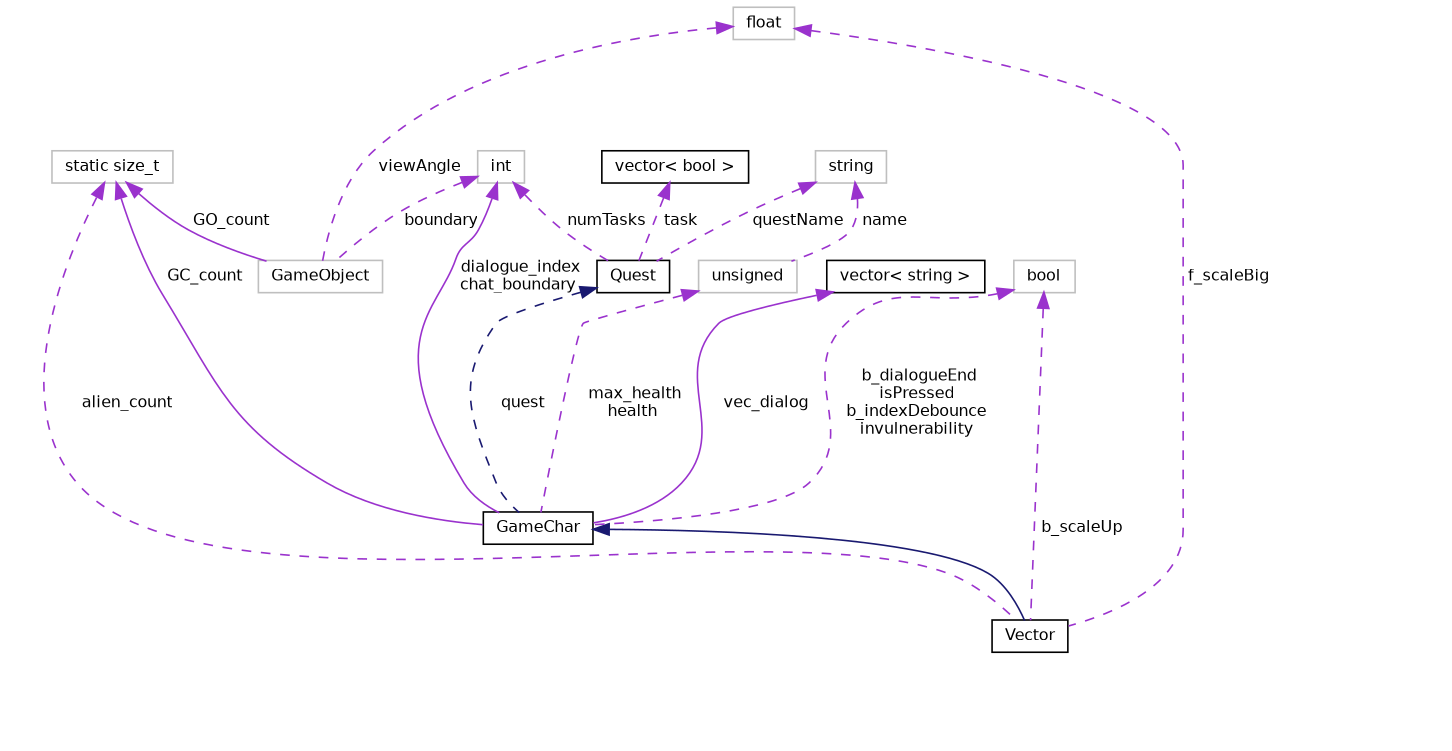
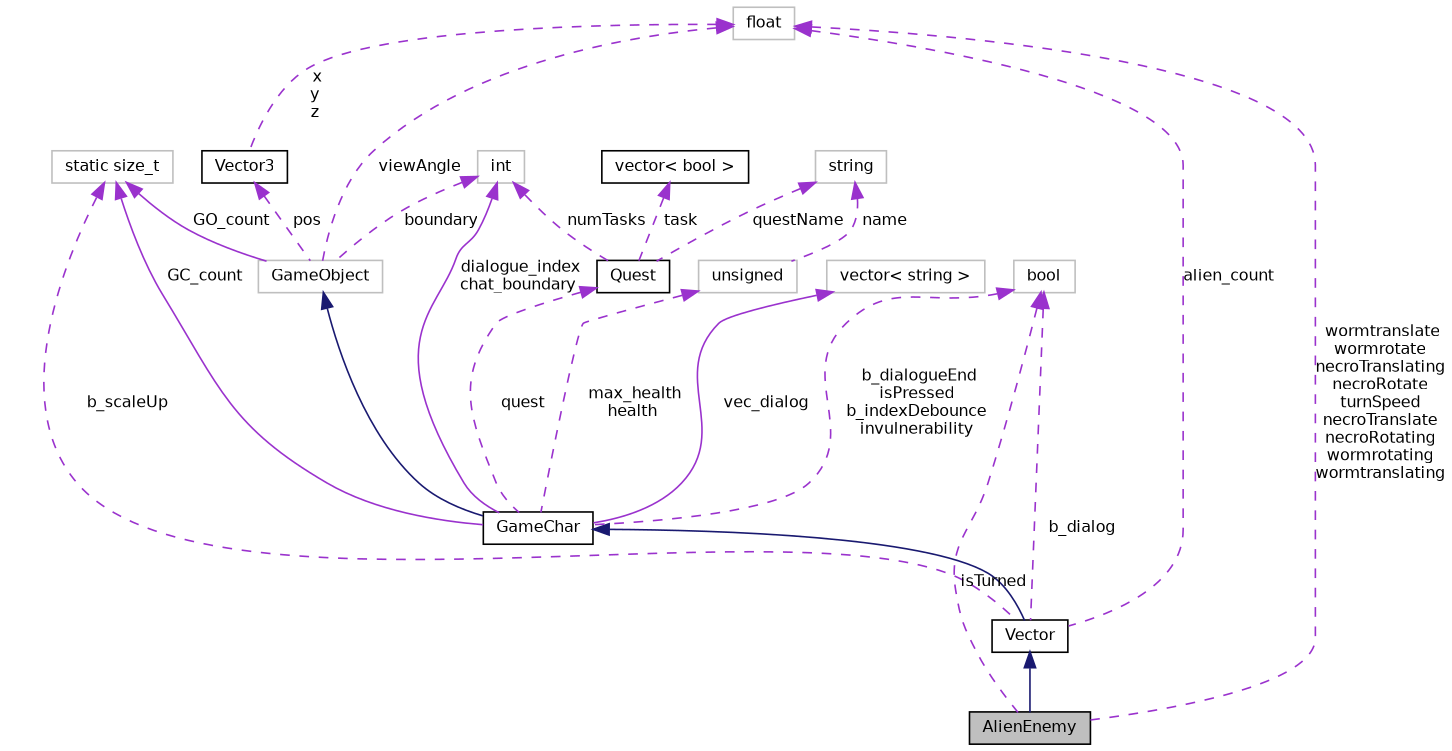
  digraph {
    node [color=grey75 fontname=Helvetica fontsize=10 shape=record]
    edge [color=darkorchid3 dir=back fontname=Helvetica fontsize=10 labelfontname=Helvetica labelfontsize=10 style=dashed]
+   n1 [color=black fillcolor=grey75 fontcolor=black height=0.2 label=AlienEnemy style=filled width=0.4]
    n2 [color=black height=0.2 label=Vector width=0.4]
    n3 [color=black height=0.2 label=GameChar width=0.4]
    n4 [height=0.2 label=GameObject width=0.4]
    n5 [height=0.2 label=float width=0.4]
+   n6 [color=black height=0.2 label=Vector3 width=0.4]
    n7 [height=0.2 label=int width=0.4]
    n8 [color=black height=0.2 label=Quest width=0.4]
    n9 [height=0.2 label=string width=0.4]
    n10 [height=0.2 label=unsigned width=0.4]
    n11 [height=0.2 label="static size_t" width=0.4]
-   n12 [color=black height=0.2 label="vector\< string \>" width=0.4]
+   n12 [height=0.2 label="vector\< string \>" width=0.4]
    n13 [height=0.2 label=bool width=0.4]
    n14 [color=black height=0.2 label="vector\< bool \>" width=0.4]
+   n2 -> n1 [color=midnightblue style=solid]
    n3 -> n2 [color=midnightblue style=solid]
-   n5 -> n2 [label=" f_scaleBig"]
+   n4 -> n3 [color=midnightblue style=solid]
+   n5 -> n1 [label=" wormtranslate\nwormrotate\nnecroTranslating\nnecroRotate\nturnSpeed\nnecroTranslate\nnecroRotating\nwormrotating\nwormtranslating"]
+   n5 -> n2 [label=" alien_count"]
    n5 -> n4 [label=" viewAngle"]
+   n5 -> n6 [label=" x\ny\nz"]
+   n6 -> n4 [label=" pos"]
    n7 -> n3 [label=" dialogue_index\nchat_boundary" style=solid]
    n7 -> n4 [label=" boundary"]
    n7 -> n8 [label=" numTasks"]
-   n8 -> n3 [color=midnightblue label=" quest"]
+   n8 -> n3 [label=" quest"]
    n9 -> n8 [label=" questName"]
    n9 -> n10 [label=" name"]
    n10 -> n3 [label=" max_health\nhealth"]
-   n11 -> n2 [label=" alien_count"]
+   n11 -> n2 [label=" b_scaleUp"]
    n11 -> n3 [label=" GC_count" style=solid]
    n11 -> n4 [label=" GO_count" style=solid]
    n12 -> n3 [label=" vec_dialog" style=solid]
-   n13 -> n2 [label=" b_scaleUp"]
+   n13 -> n1 [label=" isTurned"]
+   n13 -> n2 [label=" b_dialog"]
    n13 -> n3 [label=" b_dialogueEnd\nisPressed\nb_indexDebounce\ninvulnerability"]
    n14 -> n8 [label=" task"]
  }
